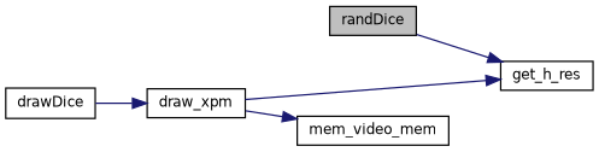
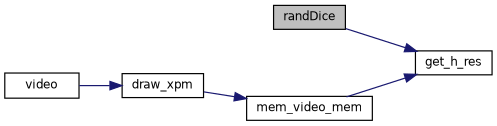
  digraph {
    rankdir=LR
    node [color=black fontname=Helvetica fontsize=10 shape=record]
    edge [color=midnightblue fontname=Helvetica fontsize=10 labelfontname=Helvetica labelfontsize=10 style=solid]
    n1 [fillcolor=grey75 fontcolor=black height=0.2 label=randDice style=filled width=0.4]
    n2 [height=0.2 label=get_h_res width=0.4]
-   n3 [height=0.2 label=drawDice width=0.4]
+   n3 [height=0.2 label=video width=0.4]
    n4 [height=0.2 label=draw_xpm width=0.4]
    n5 [height=0.2 label=mem_video_mem width=0.4]
    n1 -> n2
    n3 -> n4
-   n4 -> n2
+   n5 -> n2
    n4 -> n5
  }
